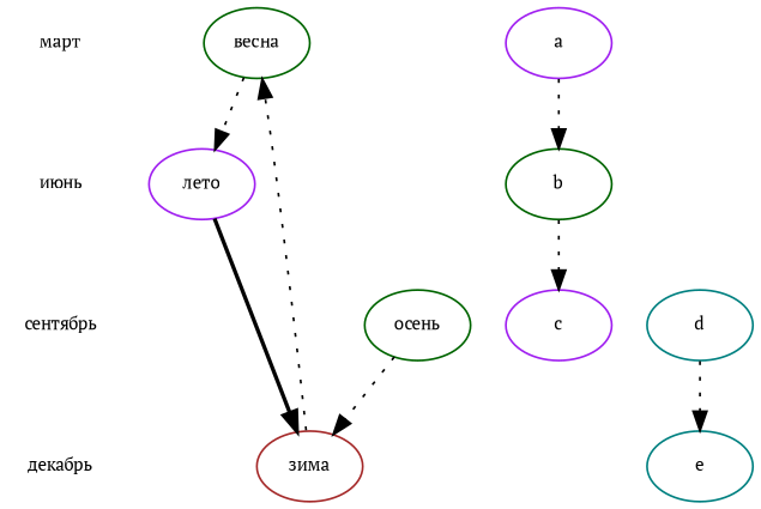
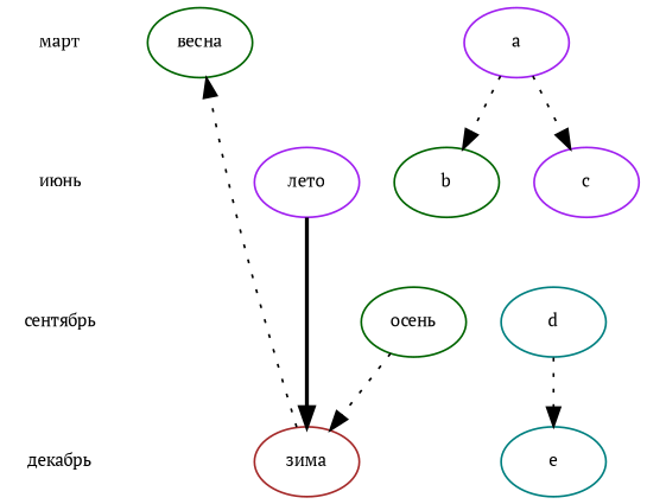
  digraph {
    fontname="PT Serif"
    node [color=purple fontname="PT Serif" fontsize=9]
    edge [fontname="PT Serif" style=dotted]
    "март" [color=teal shape=plaintext]
    "июнь" [shape=plaintext]
    "сентябрь" [color=darkgreen shape=plaintext]
    "декабрь" [shape=plaintext]
    "весна" [color=darkgreen]
    a
    "лето"
    "осень" [color=darkgreen]
    d [color=teal]
    "зима" [color=brown]
    e [color=teal]
    b [color=darkgreen]
    c
    subgraph sub_1 {
      "март"
      "июнь"
      "сентябрь"
      "декабрь"
    }
    subgraph sub_2 {
      rank=same
      "март"
      "весна"
      a
    }
    subgraph sub_3 {
      rank=same
      "июнь"
      "лето"
    }
    subgraph sub_4 {
      rank=same
      "сентябрь"
      "осень"
      d
    }
    subgraph sub_5 {
      rank=same
      "декабрь"
      "зима"
      e
    }
    "март" -> "июнь" [color=white style=""]
    "июнь" -> "сентябрь" [color=white style=""]
    "сентябрь" -> "декабрь" [color=white style=""]
-   "весна" -> "лето"
    a -> b
    "лето" -> "зима" [style=bold]
    "осень" -> "зима"
    d -> e
    "зима" -> "весна"
-   b -> c
+   a -> c
  }
